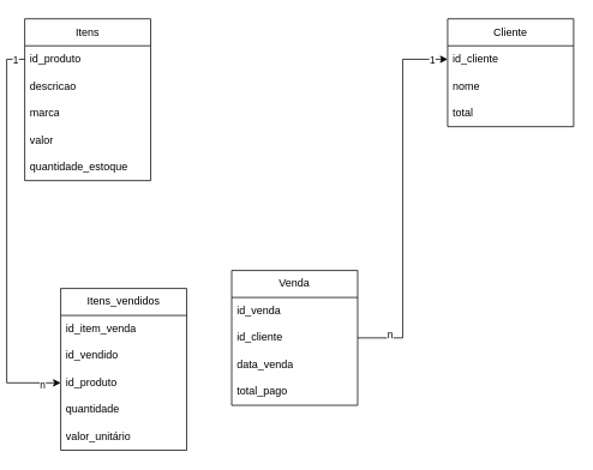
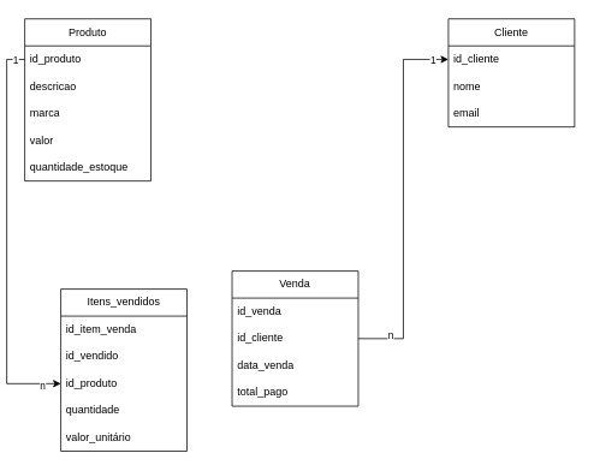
  <mxCell id="0" />
  <mxCell id="1" parent="0" />
- <mxCell id="2" value="Itens" style="swimlane;fontStyle=0;childLayout=stackLayout;horizontal=1;startSize=30;horizontalStack=0;resizeParent=1;resizeParentMax=0;resizeLast=0;collapsible=1;marginBottom=0;whiteSpace=wrap;html=1;" parent="1" vertex="1"><mxGeometry y="20" width="140" height="180" as="geometry" x="20" /></mxCell>
+ <mxCell id="2" value="Produto" style="swimlane;fontStyle=0;childLayout=stackLayout;horizontal=1;startSize=30;horizontalStack=0;resizeParent=1;resizeParentMax=0;resizeLast=0;collapsible=1;marginBottom=0;whiteSpace=wrap;html=1;" parent="1" vertex="1"><mxGeometry y="20" width="140" height="180" as="geometry" x="20" /></mxCell>
  <mxCell id="3" value="id_produto&lt;span style=&quot;white-space: pre;&quot;&gt;&#09;&lt;/span&gt;" style="text;strokeColor=none;fillColor=none;align=left;verticalAlign=middle;spacingLeft=4;spacingRight=4;overflow=hidden;points=[[0,0.5],[1,0.5]];portConstraint=eastwest;rotatable=0;whiteSpace=wrap;html=1;" parent="2" vertex="1"><mxGeometry y="30" width="140" height="30" as="geometry" /></mxCell>
  <mxCell id="4" value="descricao&lt;span style=&quot;white-space: pre;&quot;&gt;&#09;&lt;/span&gt;" style="text;strokeColor=none;fillColor=none;align=left;verticalAlign=middle;spacingLeft=4;spacingRight=4;overflow=hidden;points=[[0,0.5],[1,0.5]];portConstraint=eastwest;rotatable=0;whiteSpace=wrap;html=1;" parent="2" vertex="1"><mxGeometry y="60" width="140" height="30" as="geometry" /></mxCell>
  <mxCell id="5" value="marca" style="text;strokeColor=none;fillColor=none;align=left;verticalAlign=middle;spacingLeft=4;spacingRight=4;overflow=hidden;points=[[0,0.5],[1,0.5]];portConstraint=eastwest;rotatable=0;whiteSpace=wrap;html=1;" parent="2" vertex="1"><mxGeometry y="90" width="140" height="30" as="geometry" /></mxCell>
  <mxCell id="6" value="valor" style="text;strokeColor=none;fillColor=none;align=left;verticalAlign=middle;spacingLeft=4;spacingRight=4;overflow=hidden;points=[[0,0.5],[1,0.5]];portConstraint=eastwest;rotatable=0;whiteSpace=wrap;html=1;" parent="2" vertex="1"><mxGeometry y="120" width="140" height="30" as="geometry" /></mxCell>
  <mxCell id="7" value="quantidade_estoque" style="text;strokeColor=none;fillColor=none;align=left;verticalAlign=middle;spacingLeft=4;spacingRight=4;overflow=hidden;points=[[0,0.5],[1,0.5]];portConstraint=eastwest;rotatable=0;whiteSpace=wrap;html=1;" parent="2" vertex="1"><mxGeometry y="150" width="140" height="30" as="geometry" /></mxCell>
  <mxCell id="8" value="Cliente" style="swimlane;fontStyle=0;childLayout=stackLayout;horizontal=1;startSize=30;horizontalStack=0;resizeParent=1;resizeParentMax=0;resizeLast=0;collapsible=1;marginBottom=0;whiteSpace=wrap;html=1;" parent="1" vertex="1"><mxGeometry x="490" y="20" width="140" height="120" as="geometry" /></mxCell>
  <mxCell id="9" value="id_cliente" style="text;strokeColor=none;fillColor=none;align=left;verticalAlign=middle;spacingLeft=4;spacingRight=4;overflow=hidden;points=[[0,0.5],[1,0.5]];portConstraint=eastwest;rotatable=0;whiteSpace=wrap;html=1;" parent="8" vertex="1"><mxGeometry y="30" width="140" height="30" as="geometry" /></mxCell>
  <mxCell id="10" value="nome" style="text;strokeColor=none;fillColor=none;align=left;verticalAlign=middle;spacingLeft=4;spacingRight=4;overflow=hidden;points=[[0,0.5],[1,0.5]];portConstraint=eastwest;rotatable=0;whiteSpace=wrap;html=1;" parent="8" vertex="1"><mxGeometry y="60" width="140" height="30" as="geometry" /></mxCell>
- <mxCell id="11" value="total " style="text;strokeColor=none;fillColor=none;align=left;verticalAlign=middle;spacingLeft=4;spacingRight=4;overflow=hidden;points=[[0,0.5],[1,0.5]];portConstraint=eastwest;rotatable=0;whiteSpace=wrap;html=1;" parent="8" vertex="1"><mxGeometry y="90" width="140" height="30" as="geometry" /></mxCell>
+ <mxCell id="11" value="email " style="text;strokeColor=none;fillColor=none;align=left;verticalAlign=middle;spacingLeft=4;spacingRight=4;overflow=hidden;points=[[0,0.5],[1,0.5]];portConstraint=eastwest;rotatable=0;whiteSpace=wrap;html=1;" parent="8" vertex="1"><mxGeometry y="90" width="140" height="30" as="geometry" /></mxCell>
  <mxCell id="12" value="Venda" style="swimlane;fontStyle=0;childLayout=stackLayout;horizontal=1;startSize=30;horizontalStack=0;resizeParent=1;resizeParentMax=0;resizeLast=0;collapsible=1;marginBottom=0;whiteSpace=wrap;html=1;" parent="1" vertex="1"><mxGeometry x="250" y="300" width="140" height="150" as="geometry" /></mxCell>
  <mxCell id="13" value="id_venda&lt;span style=&quot;white-space: pre;&quot;&gt;&#09;&lt;/span&gt;" style="text;strokeColor=none;fillColor=none;align=left;verticalAlign=middle;spacingLeft=4;spacingRight=4;overflow=hidden;points=[[0,0.5],[1,0.5]];portConstraint=eastwest;rotatable=0;whiteSpace=wrap;html=1;" parent="12" vertex="1"><mxGeometry y="30" width="140" height="30" as="geometry" /></mxCell>
  <mxCell id="14" value="id_cliente" style="text;strokeColor=none;fillColor=none;align=left;verticalAlign=middle;spacingLeft=4;spacingRight=4;overflow=hidden;points=[[0,0.5],[1,0.5]];portConstraint=eastwest;rotatable=0;whiteSpace=wrap;html=1;" parent="12" vertex="1"><mxGeometry y="60" width="140" height="30" as="geometry" /></mxCell>
  <mxCell id="15" value="data_venda" style="text;strokeColor=none;fillColor=none;align=left;verticalAlign=middle;spacingLeft=4;spacingRight=4;overflow=hidden;points=[[0,0.5],[1,0.5]];portConstraint=eastwest;rotatable=0;whiteSpace=wrap;html=1;" parent="12" vertex="1"><mxGeometry y="90" width="140" height="30" as="geometry" /></mxCell>
  <mxCell id="16" value="total_pago" style="text;strokeColor=none;fillColor=none;align=left;verticalAlign=middle;spacingLeft=4;spacingRight=4;overflow=hidden;points=[[0,0.5],[1,0.5]];portConstraint=eastwest;rotatable=0;whiteSpace=wrap;html=1;" parent="12" vertex="1"><mxGeometry y="120" width="140" height="30" as="geometry" /></mxCell>
  <mxCell id="17" style="edgeStyle=orthogonalEdgeStyle;rounded=0;orthogonalLoop=1;jettySize=auto;html=1;exitX=1;exitY=0.5;exitDx=0;exitDy=0;entryX=0;entryY=0.5;entryDx=0;entryDy=0;" parent="1" source="14" target="9" edge="1"><mxGeometry relative="1" as="geometry" /></mxCell>
  <mxCell id="18" value="1" style="edgeLabel;html=1;align=center;verticalAlign=middle;resizable=0;points=[];" parent="17" vertex="1" connectable="0"><mxGeometry x="0.91" relative="1" as="geometry"><mxPoint as="offset" /></mxGeometry></mxCell>
  <mxCell id="19" value="&lt;div&gt;n&lt;/div&gt;&lt;div&gt;&lt;br&gt;&lt;/div&gt;" style="edgeLabel;html=1;align=center;verticalAlign=middle;resizable=0;points=[];" parent="17" vertex="1" connectable="0"><mxGeometry x="-0.827" y="-3" relative="1" as="geometry"><mxPoint as="offset" /></mxGeometry></mxCell>
  <mxCell id="20" value="Itens_vendidos" style="swimlane;fontStyle=0;childLayout=stackLayout;horizontal=1;startSize=30;horizontalStack=0;resizeParent=1;resizeParentMax=0;resizeLast=0;collapsible=1;marginBottom=0;whiteSpace=wrap;html=1;" vertex="1" parent="1"><mxGeometry x="60" y="320" width="140" height="180" as="geometry" /></mxCell>
  <mxCell id="21" value="id_item_venda&lt;span style=&quot;white-space: pre;&quot;&gt;&#09;&lt;/span&gt;" style="text;strokeColor=none;fillColor=none;align=left;verticalAlign=middle;spacingLeft=4;spacingRight=4;overflow=hidden;points=[[0,0.5],[1,0.5]];portConstraint=eastwest;rotatable=0;whiteSpace=wrap;html=1;" vertex="1" parent="20"><mxGeometry y="30" width="140" height="30" as="geometry" /></mxCell>
  <mxCell id="22" value="id_vendido" style="text;strokeColor=none;fillColor=none;align=left;verticalAlign=middle;spacingLeft=4;spacingRight=4;overflow=hidden;points=[[0,0.5],[1,0.5]];portConstraint=eastwest;rotatable=0;whiteSpace=wrap;html=1;" vertex="1" parent="20"><mxGeometry y="60" width="140" height="30" as="geometry" /></mxCell>
  <mxCell id="23" value="id_produto" style="text;strokeColor=none;fillColor=none;align=left;verticalAlign=middle;spacingLeft=4;spacingRight=4;overflow=hidden;points=[[0,0.5],[1,0.5]];portConstraint=eastwest;rotatable=0;whiteSpace=wrap;html=1;" vertex="1" parent="20"><mxGeometry y="90" width="140" height="30" as="geometry" /></mxCell>
  <mxCell id="24" value="quantidade" style="text;strokeColor=none;fillColor=none;align=left;verticalAlign=middle;spacingLeft=4;spacingRight=4;overflow=hidden;points=[[0,0.5],[1,0.5]];portConstraint=eastwest;rotatable=0;whiteSpace=wrap;html=1;" vertex="1" parent="20"><mxGeometry y="120" width="140" height="30" as="geometry" /></mxCell>
  <mxCell id="25" value="valor_unitário" style="text;strokeColor=none;fillColor=none;align=left;verticalAlign=middle;spacingLeft=4;spacingRight=4;overflow=hidden;points=[[0,0.5],[1,0.5]];portConstraint=eastwest;rotatable=0;whiteSpace=wrap;html=1;" vertex="1" parent="20"><mxGeometry y="150" width="140" height="30" as="geometry" /></mxCell>
  <mxCell id="26" style="edgeStyle=orthogonalEdgeStyle;rounded=0;orthogonalLoop=1;jettySize=auto;html=1;exitX=0;exitY=0.5;exitDx=0;exitDy=0;entryX=0;entryY=0.5;entryDx=0;entryDy=0;" edge="1" parent="1" source="3" target="23"><mxGeometry relative="1" as="geometry"><mxPoint x="-120" y="320" as="targetPoint" /></mxGeometry></mxCell>
  <mxCell id="27" value="n" style="edgeLabel;html=1;align=center;verticalAlign=middle;resizable=0;points=[];" vertex="1" connectable="0" parent="26"><mxGeometry x="0.905" y="-2" relative="1" as="geometry"><mxPoint as="offset" /></mxGeometry></mxCell>
  <mxCell id="28" value="1" style="edgeLabel;html=1;align=center;verticalAlign=middle;resizable=0;points=[];" vertex="1" connectable="0" parent="26"><mxGeometry x="-0.949" relative="1" as="geometry"><mxPoint as="offset" /></mxGeometry></mxCell>
